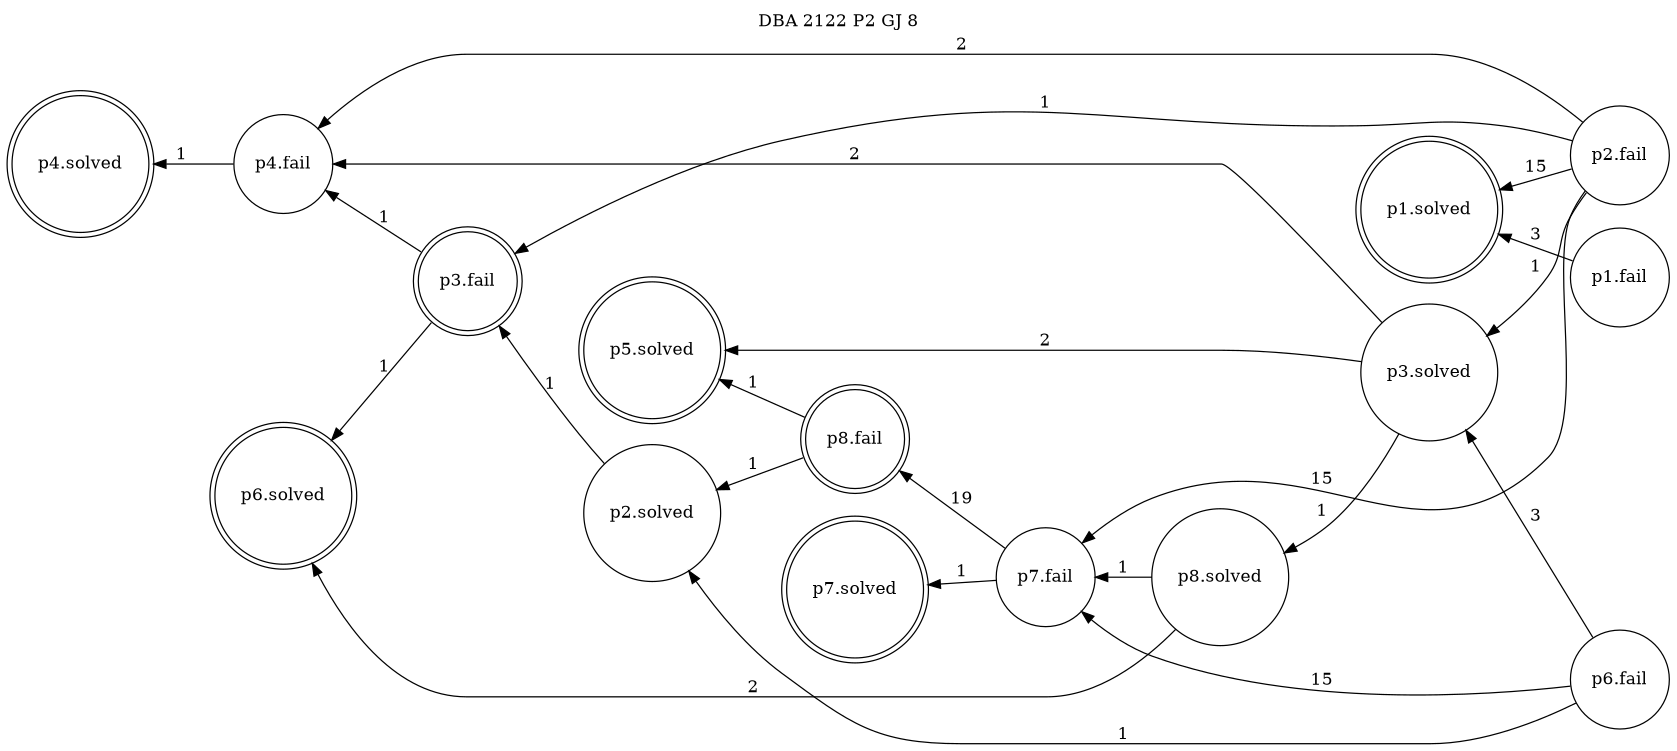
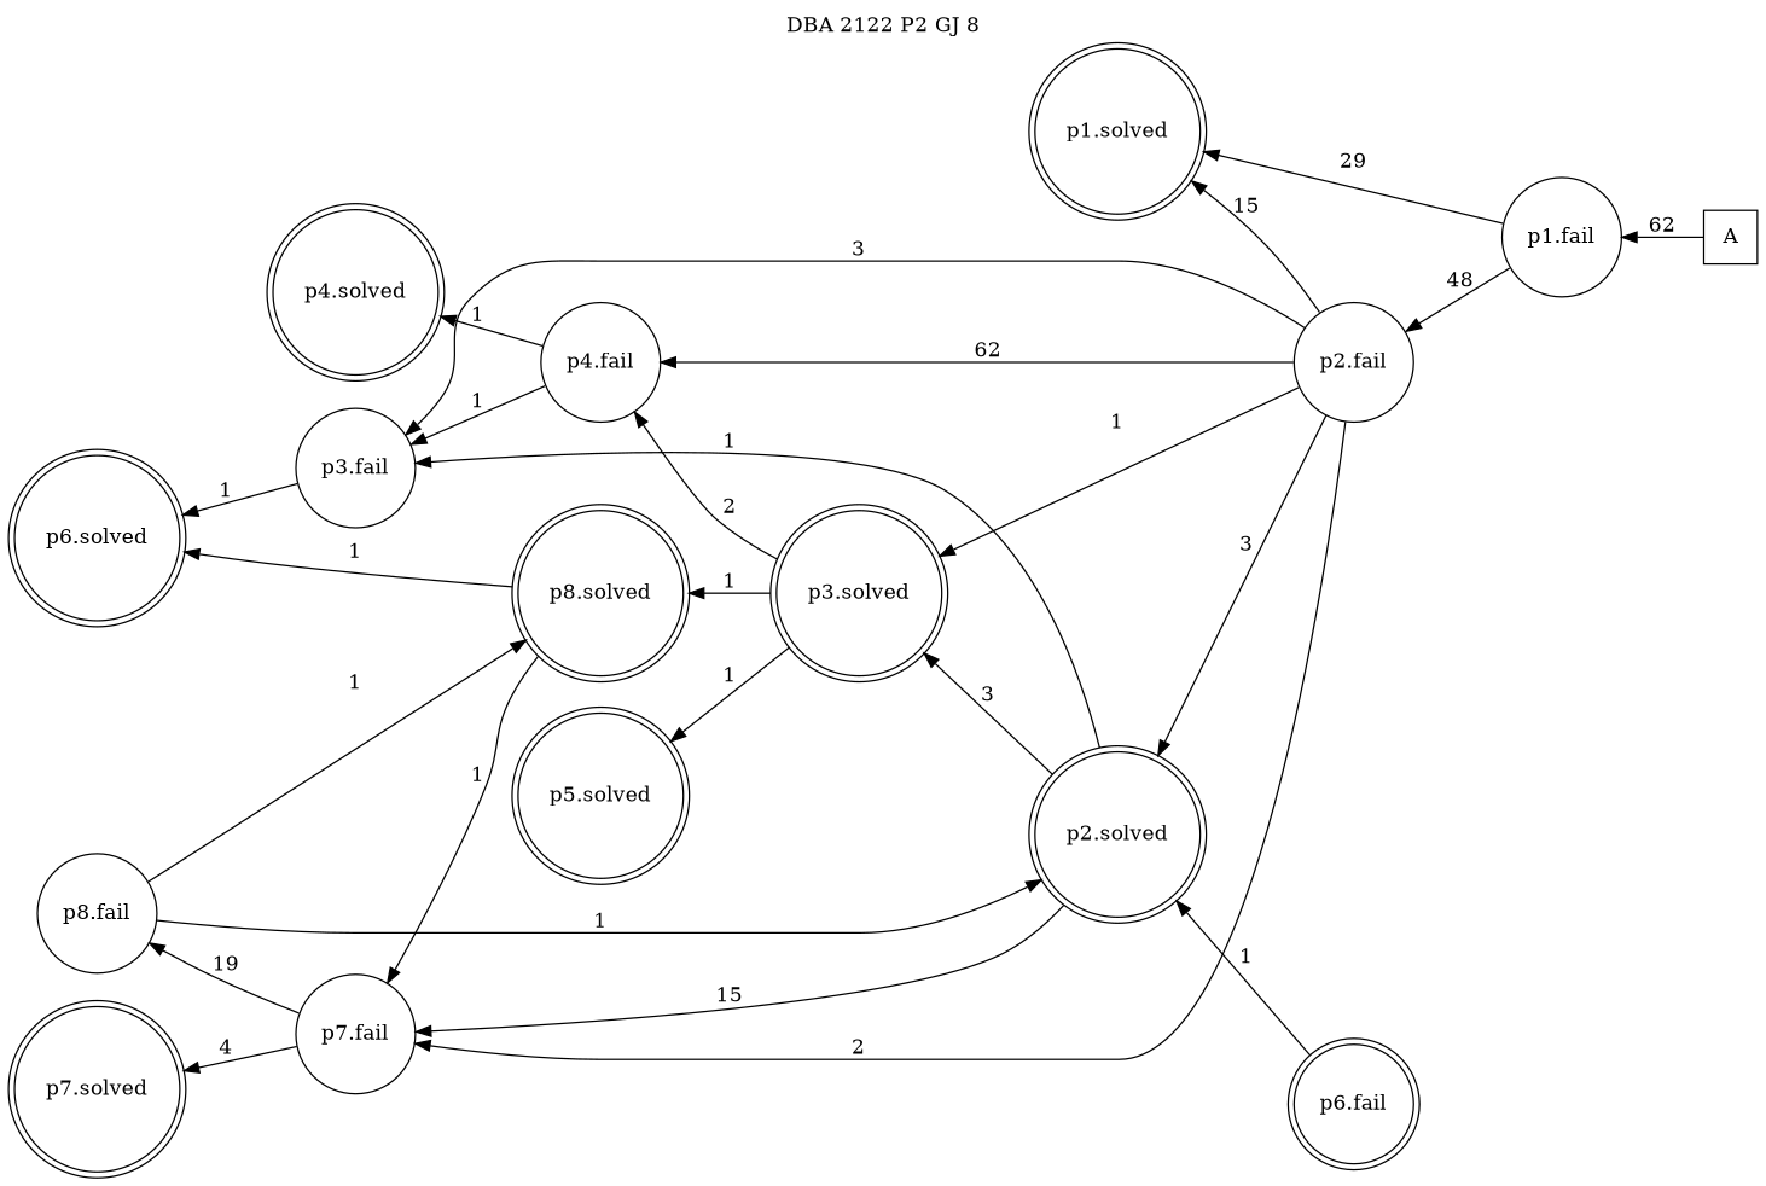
  digraph {
    label=" DBA 2122 P2 GJ 8 "
    labelloc=tl
    rankdir=RL
    node [shape=doublecircle]
+   n1 [label=A shape=square]
    n2 [label="p1.fail" shape=circle]
    n3 [label="p1.solved"]
    n4 [label="p2.fail" shape=circle]
-   n5 [label="p3.fail"]
+   n5 [label="p3.fail" shape=circle]
    n6 [label="p4.fail" shape=circle]
-   n7 [label="p2.solved" shape=circle]
-   n8 [label="p3.solved" shape=circle]
+   n7 [label="p2.solved"]
+   n8 [label="p3.solved"]
    n9 [label="p7.fail" shape=circle]
    n10 [label="p6.solved"]
    n11 [label="p4.solved"]
-   n12 [label="p6.fail" shape=circle]
+   n12 [label="p6.fail"]
    n13 [label="p5.solved"]
-   n14 [label="p8.solved" shape=circle]
+   n14 [label="p8.solved"]
    n15 [label="p7.solved"]
-   n16 [label="p8.fail"]
-   n2 -> n3 [label=3]
+   n16 [label="p8.fail" shape=circle]
+   n1 -> n2 [label=62]
+   n2 -> n3 [label=29]
+   n2 -> n4 [label=48]
    n4 -> n3 [label=15]
-   n4 -> n5 [label=1]
-   n4 -> n6 [label=2]
+   n4 -> n5 [label=3]
+   n4 -> n6 [label=62]
+   n4 -> n7 [label=3]
    n4 -> n8 [label=1]
-   n4 -> n9 [label=15]
+   n4 -> n9 [label=2]
    n5 -> n10 [label=1]
-   n5 -> n6 [label=1]
+   n6 -> n5 [label=1]
    n6 -> n11 [label=1]
    n7 -> n5 [label=1]
-   n12 -> n8 [label=3]
+   n7 -> n8 [label=3]
    n8 -> n6 [label=2]
-   n8 -> n13 [label=2]
+   n8 -> n13 [label=1]
    n8 -> n14 [label=1]
-   n9 -> n15 [label=1]
+   n9 -> n15 [label=4]
    n9 -> n16 [label=19]
    n12 -> n7 [label=1]
-   n12 -> n9 [label=15]
+   n7 -> n9 [label=15]
    n14 -> n9 [label=1]
-   n14 -> n10 [label=2]
+   n14 -> n10 [label=1]
    n16 -> n7 [label=1]
-   n16 -> n13 [label=1]
+   n16 -> n14 [label=1]
  }
